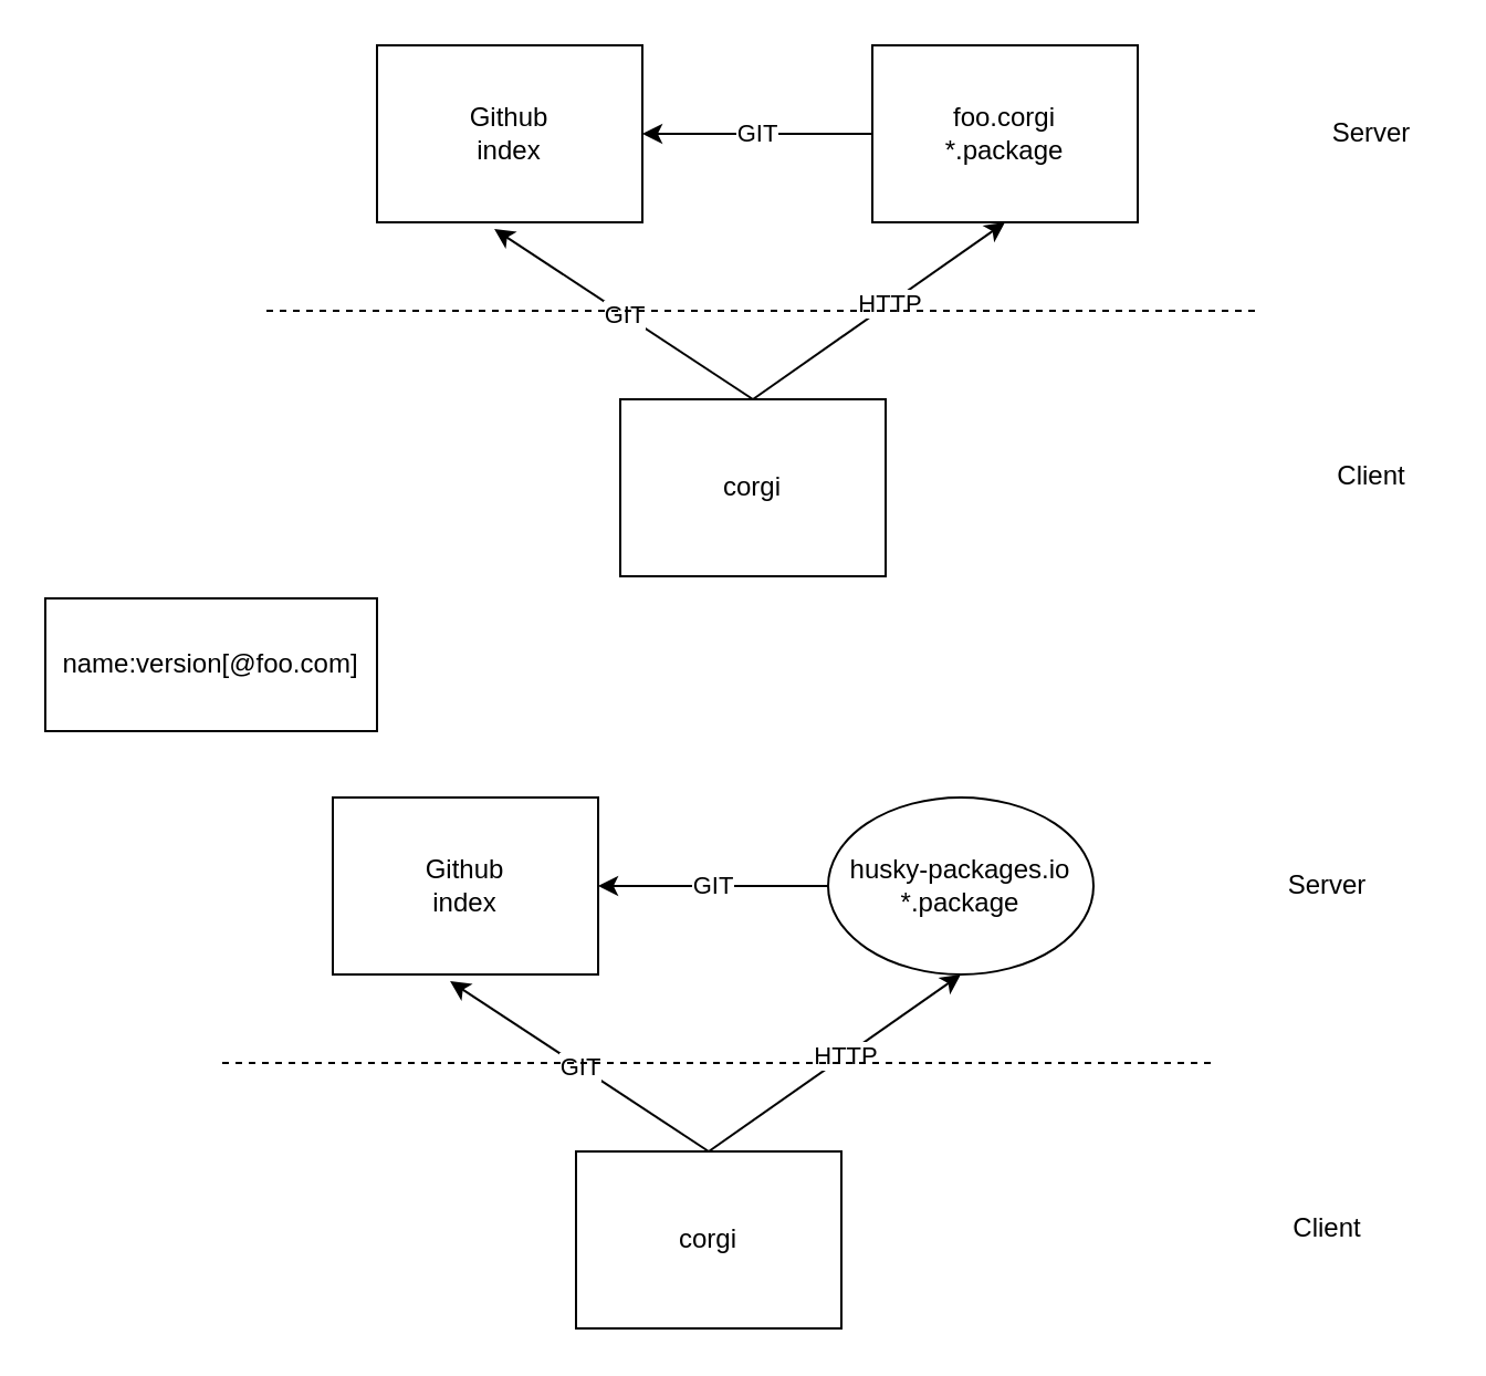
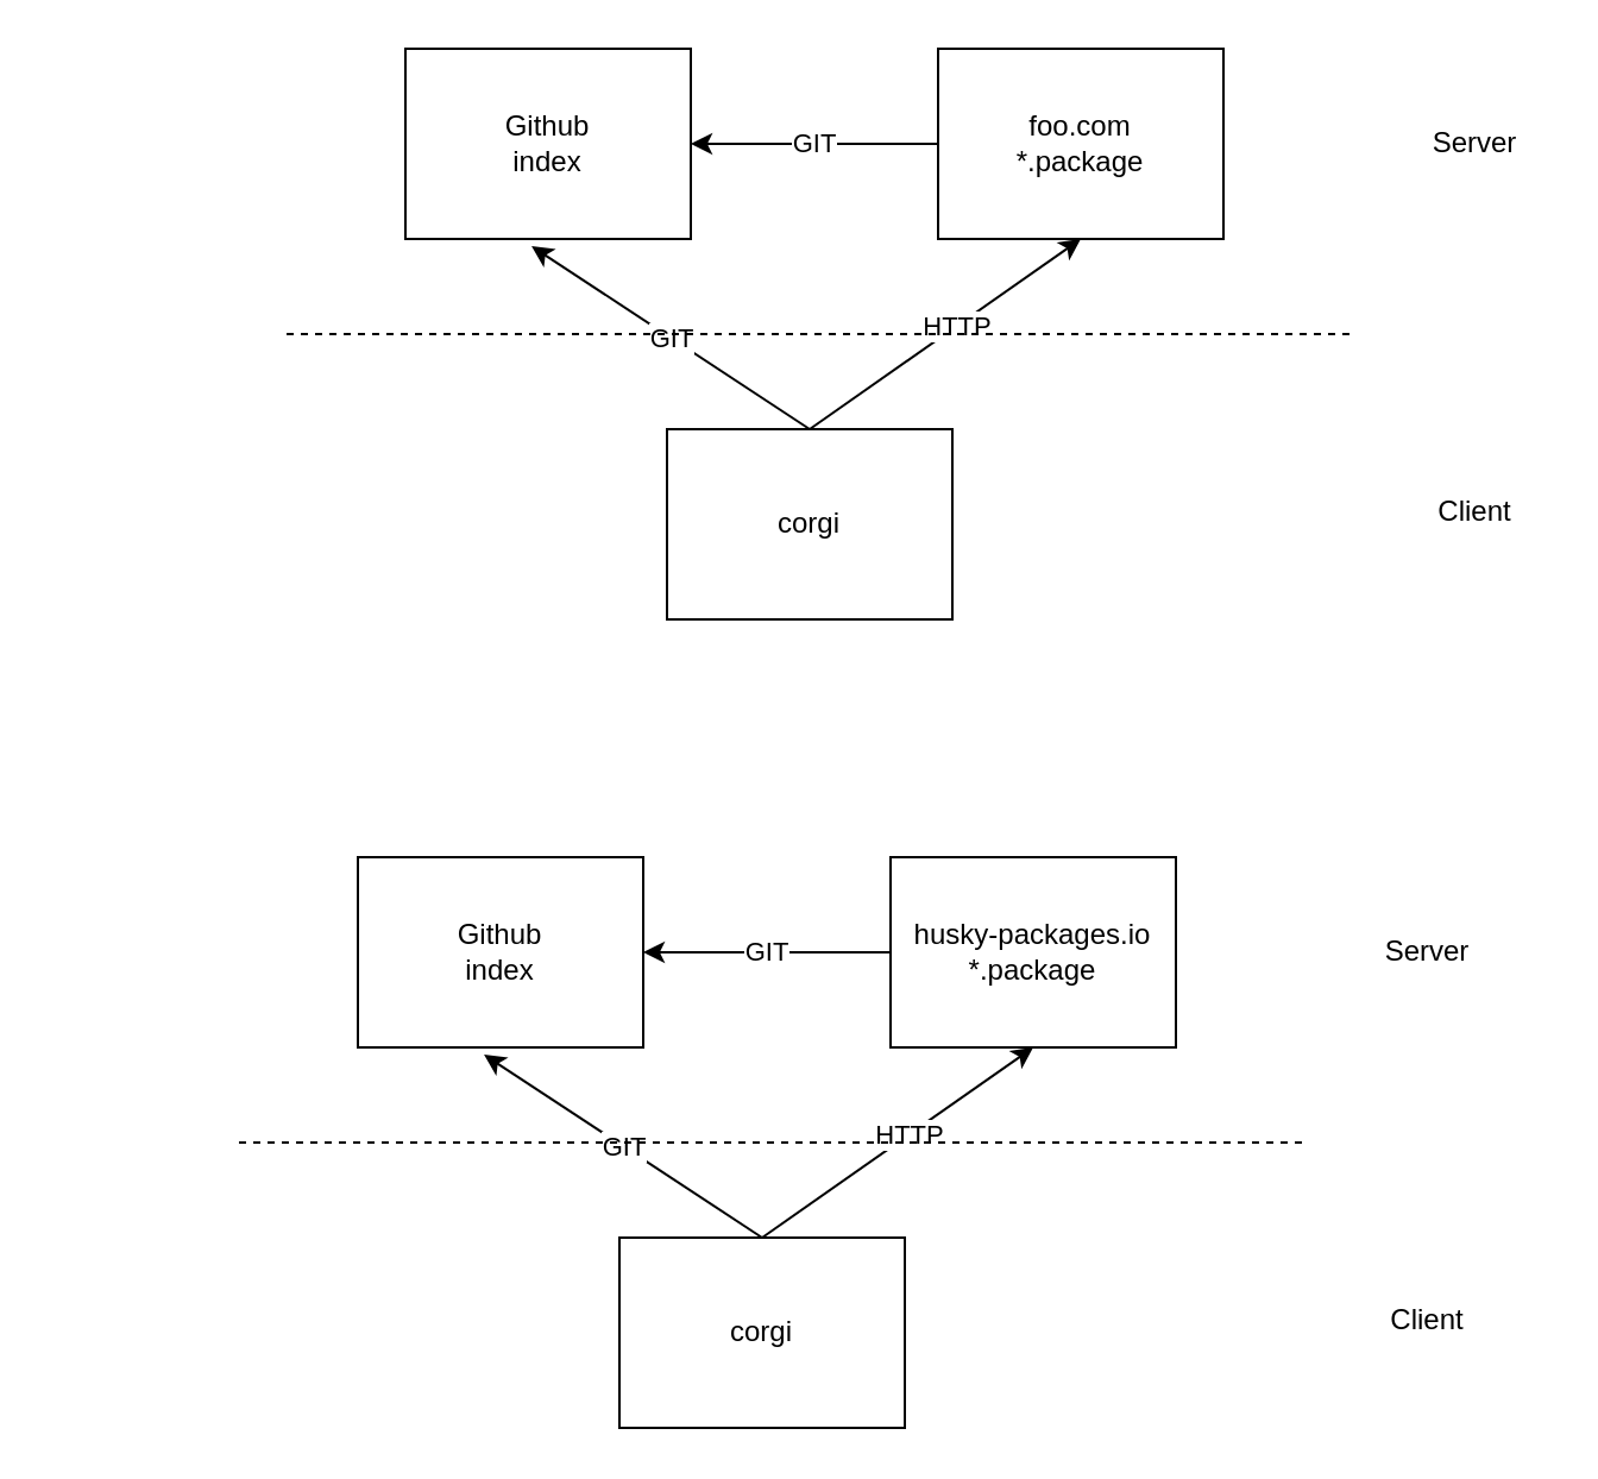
  <mxCell id="0" />
  <mxCell id="1" parent="0" />
  <mxCell id="2" value="Github&lt;br&gt;index" style="rounded=0;whiteSpace=wrap;html=1;" parent="1" vertex="1"><mxGeometry x="150" y="360" width="120" height="80" as="geometry" /></mxCell>
- <mxCell id="3" value="husky-packages.io&lt;br&gt;*.package" style="ellipse;whiteSpace=wrap;html=1;" parent="1" vertex="1"><mxGeometry x="374" y="360" width="120" height="80" as="geometry" /></mxCell>
+ <mxCell id="3" value="husky-packages.io&lt;br&gt;*.package" style="rounded=0;whiteSpace=wrap;html=1;" parent="1" vertex="1"><mxGeometry x="374" y="360" width="120" height="80" as="geometry" /></mxCell>
  <mxCell id="4" value="corgi" style="rounded=0;whiteSpace=wrap;html=1;direction=west;" parent="1" vertex="1"><mxGeometry x="260" y="520" width="120" height="80" as="geometry" /></mxCell>
  <mxCell id="5" value="" style="endArrow=classic;html=1;rounded=0;entryX=0.5;entryY=1;entryDx=0;entryDy=0;exitX=0.5;exitY=1;exitDx=0;exitDy=0;" parent="1" source="4" target="3" edge="1"><mxGeometry width="50" height="50" relative="1" as="geometry"><mxPoint x="410" y="480" as="sourcePoint" /><mxPoint x="460" y="430" as="targetPoint" /></mxGeometry></mxCell>
  <mxCell id="6" value="HTTP" style="edgeLabel;html=1;align=center;verticalAlign=middle;resizable=0;points=[];" parent="5" vertex="1" connectable="0"><mxGeometry x="0.087" y="1" relative="1" as="geometry"><mxPoint y="1" as="offset" /></mxGeometry></mxCell>
  <mxCell id="7" value="GIT" style="endArrow=classic;html=1;rounded=0;entryX=0.442;entryY=1.038;entryDx=0;entryDy=0;entryPerimeter=0;exitX=0.5;exitY=1;exitDx=0;exitDy=0;" parent="1" source="4" target="2" edge="1"><mxGeometry width="50" height="50" relative="1" as="geometry"><mxPoint x="410" y="480" as="sourcePoint" /><mxPoint x="460" y="430" as="targetPoint" /></mxGeometry></mxCell>
  <mxCell id="8" value="GIT" style="endArrow=classic;html=1;rounded=0;entryX=1;entryY=0.5;entryDx=0;entryDy=0;exitX=0;exitY=0.5;exitDx=0;exitDy=0;" parent="1" source="3" target="2" edge="1"><mxGeometry width="50" height="50" relative="1" as="geometry"><mxPoint x="410" y="480" as="sourcePoint" /><mxPoint x="460" y="430" as="targetPoint" /></mxGeometry></mxCell>
  <mxCell id="9" value="" style="endArrow=none;dashed=1;html=1;rounded=0;" parent="1" edge="1"><mxGeometry width="50" height="50" relative="1" as="geometry"><mxPoint x="100" y="480" as="sourcePoint" /><mxPoint x="550" y="480" as="targetPoint" /></mxGeometry></mxCell>
  <mxCell id="10" value="Server" style="text;html=1;strokeColor=none;fillColor=none;align=center;verticalAlign=middle;whiteSpace=wrap;rounded=0;" parent="1" vertex="1"><mxGeometry x="570" y="385" width="60" height="30" as="geometry" /></mxCell>
  <mxCell id="11" value="Client" style="text;html=1;strokeColor=none;fillColor=none;align=center;verticalAlign=middle;whiteSpace=wrap;rounded=0;" parent="1" vertex="1"><mxGeometry x="570" y="540" width="60" height="30" as="geometry" /></mxCell>
  <mxCell id="12" value="Github&lt;br&gt;index" style="rounded=0;whiteSpace=wrap;html=1;" parent="1" vertex="1"><mxGeometry x="170" y="20" width="120" height="80" as="geometry" /></mxCell>
- <mxCell id="13" value="foo.corgi&lt;br&gt;*.package" style="rounded=0;whiteSpace=wrap;html=1;" parent="1" vertex="1"><mxGeometry x="394" y="20" width="120" height="80" as="geometry" /></mxCell>
+ <mxCell id="13" value="foo.com&lt;br&gt;*.package" style="rounded=0;whiteSpace=wrap;html=1;" parent="1" vertex="1"><mxGeometry x="394" y="20" width="120" height="80" as="geometry" /></mxCell>
  <mxCell id="14" value="corgi" style="rounded=0;whiteSpace=wrap;html=1;direction=west;" parent="1" vertex="1"><mxGeometry x="280" y="180" width="120" height="80" as="geometry" /></mxCell>
  <mxCell id="15" value="" style="endArrow=classic;html=1;rounded=0;entryX=0.5;entryY=1;entryDx=0;entryDy=0;exitX=0.5;exitY=1;exitDx=0;exitDy=0;" parent="1" source="14" target="13" edge="1"><mxGeometry width="50" height="50" relative="1" as="geometry"><mxPoint x="430" y="140" as="sourcePoint" /><mxPoint x="480" y="90" as="targetPoint" /></mxGeometry></mxCell>
  <mxCell id="16" value="HTTP" style="edgeLabel;html=1;align=center;verticalAlign=middle;resizable=0;points=[];" parent="15" vertex="1" connectable="0"><mxGeometry x="0.087" y="1" relative="1" as="geometry"><mxPoint y="1" as="offset" /></mxGeometry></mxCell>
  <mxCell id="17" value="GIT" style="endArrow=classic;html=1;rounded=0;entryX=0.442;entryY=1.038;entryDx=0;entryDy=0;entryPerimeter=0;exitX=0.5;exitY=1;exitDx=0;exitDy=0;" parent="1" source="14" target="12" edge="1"><mxGeometry width="50" height="50" relative="1" as="geometry"><mxPoint x="430" y="140" as="sourcePoint" /><mxPoint x="480" y="90" as="targetPoint" /></mxGeometry></mxCell>
  <mxCell id="18" value="GIT" style="endArrow=classic;html=1;rounded=0;entryX=1;entryY=0.5;entryDx=0;entryDy=0;exitX=0;exitY=0.5;exitDx=0;exitDy=0;" parent="1" source="13" target="12" edge="1"><mxGeometry width="50" height="50" relative="1" as="geometry"><mxPoint x="430" y="140" as="sourcePoint" /><mxPoint x="480" y="90" as="targetPoint" /></mxGeometry></mxCell>
  <mxCell id="19" value="" style="endArrow=none;dashed=1;html=1;rounded=0;" parent="1" edge="1"><mxGeometry width="50" height="50" relative="1" as="geometry"><mxPoint x="120" y="140" as="sourcePoint" /><mxPoint x="570" y="140" as="targetPoint" /></mxGeometry></mxCell>
  <mxCell id="20" value="Server" style="text;html=1;strokeColor=none;fillColor=none;align=center;verticalAlign=middle;whiteSpace=wrap;rounded=0;" parent="1" vertex="1"><mxGeometry x="590" y="45" width="60" height="30" as="geometry" /></mxCell>
  <mxCell id="21" value="Client" style="text;html=1;strokeColor=none;fillColor=none;align=center;verticalAlign=middle;whiteSpace=wrap;rounded=0;" parent="1" vertex="1"><mxGeometry x="590" y="200" width="60" height="30" as="geometry" /></mxCell>
- <mxCell id="22" value="name:version[@foo.com]" style="rounded=0;whiteSpace=wrap;html=1;" parent="1" vertex="1"><mxGeometry x="20" y="270" width="150" height="60" as="geometry" /></mxCell>
